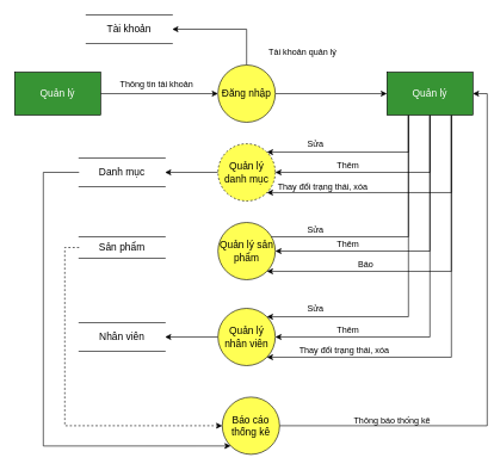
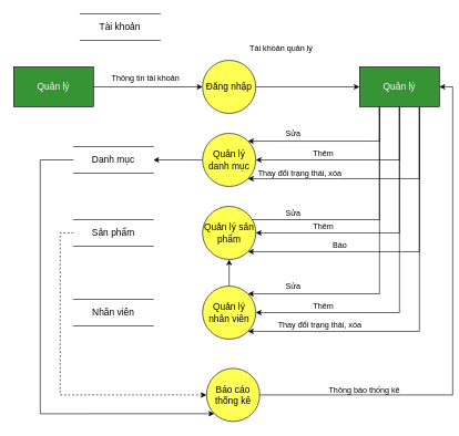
  <mxCell id="0" />
  <mxCell id="1" parent="0" />
  <mxCell id="2" style="edgeStyle=orthogonalEdgeStyle;rounded=0;orthogonalLoop=1;jettySize=auto;html=1;entryX=0;entryY=0.5;entryDx=0;entryDy=0;" edge="1" parent="1" source="3" target="6"><mxGeometry relative="1" as="geometry" /></mxCell>
  <mxCell id="3" value="Quản lý" style="rounded=0;whiteSpace=wrap;html=1;fontSize=14;fillColor=#379434;fontColor=#FFFFFF;" vertex="1" parent="1"><mxGeometry x="20" y="100" width="120" height="60" as="geometry" /></mxCell>
  <mxCell id="4" style="edgeStyle=orthogonalEdgeStyle;rounded=0;orthogonalLoop=1;jettySize=auto;html=1;" edge="1" parent="1" source="6" target="19"><mxGeometry relative="1" as="geometry" /></mxCell>
- <mxCell id="5" style="edgeStyle=orthogonalEdgeStyle;rounded=0;orthogonalLoop=1;jettySize=auto;html=1;entryX=1;entryY=0.5;entryDx=0;entryDy=0;exitX=0.5;exitY=0;exitDx=0;exitDy=0;" edge="1" parent="1" source="6" target="8"><mxGeometry relative="1" as="geometry" /></mxCell>
  <mxCell id="6" value="Đăng nhập" style="ellipse;whiteSpace=wrap;html=1;aspect=fixed;fontSize=14;fillColor=#FFFF54;" vertex="1" parent="1"><mxGeometry x="304" y="90" width="80" height="80" as="geometry" /></mxCell>
  <mxCell id="7" value="Thông tin tài khoản" style="text;html=1;align=center;verticalAlign=middle;resizable=0;points=[];;autosize=1;" vertex="1" parent="1"><mxGeometry x="158" y="107" width="120" height="20" as="geometry" /></mxCell>
  <mxCell id="8" value="Tài khoản" style="shape=partialRectangle;whiteSpace=wrap;html=1;left=0;right=0;fillColor=none;fontSize=14;" vertex="1" parent="1"><mxGeometry x="120" y="20" width="120" height="40" as="geometry" /></mxCell>
  <mxCell id="9" style="edgeStyle=orthogonalEdgeStyle;rounded=0;orthogonalLoop=1;jettySize=auto;html=1;entryX=1;entryY=0.5;entryDx=0;entryDy=0;exitX=0.5;exitY=1;exitDx=0;exitDy=0;" edge="1" parent="1" source="19" target="22"><mxGeometry relative="1" as="geometry" /></mxCell>
  <mxCell id="10" style="edgeStyle=orthogonalEdgeStyle;rounded=0;orthogonalLoop=1;jettySize=auto;html=1;entryX=1;entryY=0;entryDx=0;entryDy=0;exitX=0.25;exitY=1;exitDx=0;exitDy=0;" edge="1" parent="1" source="19" target="22"><mxGeometry relative="1" as="geometry"><Array as="points"><mxPoint x="570" y="212" /></Array></mxGeometry></mxCell>
  <mxCell id="11" style="edgeStyle=orthogonalEdgeStyle;rounded=0;orthogonalLoop=1;jettySize=auto;html=1;entryX=1;entryY=1;entryDx=0;entryDy=0;exitX=0.75;exitY=1;exitDx=0;exitDy=0;" edge="1" parent="1" source="19" target="22"><mxGeometry relative="1" as="geometry"><Array as="points"><mxPoint x="630" y="268" /></Array></mxGeometry></mxCell>
  <mxCell id="12" value="Thay đổi trạng thái, xóa" style="text;html=1;align=center;verticalAlign=middle;resizable=0;points=[];;labelBackgroundColor=#ffffff;" vertex="1" connectable="0" parent="11"><mxGeometry x="0.136" y="-7" relative="1" as="geometry"><mxPoint x="-80.5" y="-1.5" as="offset" /></mxGeometry></mxCell>
  <mxCell id="13" style="edgeStyle=orthogonalEdgeStyle;rounded=0;orthogonalLoop=1;jettySize=auto;html=1;entryX=1;entryY=0;entryDx=0;entryDy=0;exitX=0.25;exitY=1;exitDx=0;exitDy=0;" edge="1" parent="1" source="19" target="28"><mxGeometry relative="1" as="geometry"><mxPoint x="430" y="370" as="targetPoint" /><Array as="points"><mxPoint x="570" y="330" /><mxPoint x="372" y="330" /></Array></mxGeometry></mxCell>
  <mxCell id="14" style="edgeStyle=orthogonalEdgeStyle;rounded=0;orthogonalLoop=1;jettySize=auto;html=1;entryX=1;entryY=0.5;entryDx=0;entryDy=0;exitX=0.5;exitY=1;exitDx=0;exitDy=0;" edge="1" parent="1" source="19" target="28"><mxGeometry relative="1" as="geometry" /></mxCell>
  <mxCell id="15" style="edgeStyle=orthogonalEdgeStyle;rounded=0;orthogonalLoop=1;jettySize=auto;html=1;entryX=1;entryY=1;entryDx=0;entryDy=0;exitX=0.75;exitY=1;exitDx=0;exitDy=0;" edge="1" parent="1" source="19" target="28"><mxGeometry relative="1" as="geometry"><Array as="points"><mxPoint x="630" y="378" /></Array></mxGeometry></mxCell>
  <mxCell id="16" style="edgeStyle=orthogonalEdgeStyle;rounded=0;orthogonalLoop=1;jettySize=auto;html=1;entryX=1;entryY=0;entryDx=0;entryDy=0;" edge="1" parent="1" source="19" target="35"><mxGeometry relative="1" as="geometry"><Array as="points"><mxPoint x="570" y="442" /></Array></mxGeometry></mxCell>
  <mxCell id="17" style="edgeStyle=orthogonalEdgeStyle;rounded=0;orthogonalLoop=1;jettySize=auto;html=1;entryX=1;entryY=0.5;entryDx=0;entryDy=0;" edge="1" parent="1" source="19" target="35"><mxGeometry relative="1" as="geometry"><Array as="points"><mxPoint x="600" y="470" /></Array></mxGeometry></mxCell>
  <mxCell id="18" style="edgeStyle=orthogonalEdgeStyle;rounded=0;orthogonalLoop=1;jettySize=auto;html=1;entryX=1;entryY=1;entryDx=0;entryDy=0;exitX=0.75;exitY=1;exitDx=0;exitDy=0;" edge="1" parent="1" source="19" target="35"><mxGeometry relative="1" as="geometry"><Array as="points"><mxPoint x="630" y="498" /></Array></mxGeometry></mxCell>
  <mxCell id="19" value="Quản lý" style="rounded=0;whiteSpace=wrap;html=1;fontSize=14;fillColor=#379434;fontColor=#FFFFFF;" vertex="1" parent="1"><mxGeometry x="540" y="100" width="120" height="60" as="geometry" /></mxCell>
  <mxCell id="20" value="Tài khoản quản lý" style="text;html=1;align=center;verticalAlign=middle;resizable=0;points=[];;autosize=1;" vertex="1" parent="1"><mxGeometry x="367" y="62" width="110" height="20" as="geometry" /></mxCell>
  <mxCell id="21" style="edgeStyle=orthogonalEdgeStyle;rounded=0;orthogonalLoop=1;jettySize=auto;html=1;" edge="1" parent="1" source="22" target="24"><mxGeometry relative="1" as="geometry" /></mxCell>
- <mxCell id="22" value="Quản lý danh mục" style="ellipse;whiteSpace=wrap;html=1;aspect=fixed;fontSize=14;fillColor=#FFFF54;dashed=1;" vertex="1" parent="1"><mxGeometry x="304" y="200" width="80" height="80" as="geometry" /></mxCell>
+ <mxCell id="22" value="Quản lý danh mục" style="ellipse;whiteSpace=wrap;html=1;aspect=fixed;fontSize=14;fillColor=#FFFF54;" vertex="1" parent="1"><mxGeometry x="304" y="200" width="80" height="80" as="geometry" /></mxCell>
  <mxCell id="23" style="edgeStyle=orthogonalEdgeStyle;rounded=0;orthogonalLoop=1;jettySize=auto;html=1;entryX=0;entryY=1;entryDx=0;entryDy=0;exitX=0;exitY=0.5;exitDx=0;exitDy=0;" edge="1" parent="1" source="24" target="40"><mxGeometry relative="1" as="geometry"><Array as="points"><mxPoint x="60" y="240" /><mxPoint x="60" y="623" /></Array></mxGeometry></mxCell>
  <mxCell id="24" value="Danh mục" style="shape=partialRectangle;whiteSpace=wrap;html=1;left=0;right=0;fillColor=none;fontSize=14;" vertex="1" parent="1"><mxGeometry x="110" y="220" width="120" height="40" as="geometry" /></mxCell>
  <mxCell id="25" value="Thêm&amp;nbsp;" style="text;html=1;align=center;verticalAlign=middle;resizable=0;points=[];;autosize=1;" vertex="1" parent="1"><mxGeometry x="462" y="220" width="50" height="20" as="geometry" /></mxCell>
  <mxCell id="26" value="Sửa" style="text;html=1;align=center;verticalAlign=middle;resizable=0;points=[];;autosize=1;" vertex="1" parent="1"><mxGeometry x="420" y="190" width="40" height="20" as="geometry" /></mxCell>
  <mxCell id="27" value="Báo" style="text;html=1;align=center;verticalAlign=middle;resizable=0;points=[];;labelBackgroundColor=#ffffff;" vertex="1" connectable="0" parent="1"><mxGeometry x="479.833" y="369.833" as="geometry"><mxPoint x="29.5" y="-1.5" as="offset" /></mxGeometry></mxCell>
  <mxCell id="28" value="Quản lý sản phẩm" style="ellipse;whiteSpace=wrap;html=1;aspect=fixed;fontSize=14;fillColor=#FFFF54;" vertex="1" parent="1"><mxGeometry x="304" y="310" width="80" height="80" as="geometry" /></mxCell>
  <mxCell id="29" style="edgeStyle=orthogonalEdgeStyle;rounded=0;orthogonalLoop=1;jettySize=auto;html=1;entryX=0;entryY=0.5;entryDx=0;entryDy=0;exitX=0;exitY=0.5;exitDx=0;exitDy=0;dashed=1;" edge="1" parent="1" source="30" target="40"><mxGeometry relative="1" as="geometry" /></mxCell>
- <mxCell id="30" value="Sản phẩm" style="shape=partialRectangle;whiteSpace=wrap;html=1;left=0;right=0;fillColor=none;fontSize=14;" vertex="1" parent="1"><mxGeometry x="110" y="330" width="120" height="30" as="geometry" /></mxCell>
+ <mxCell id="30" value="Sản phẩm" style="shape=partialRectangle;whiteSpace=wrap;html=1;left=0;right=0;fillColor=none;fontSize=14;" vertex="1" parent="1"><mxGeometry x="110" y="330" width="120" height="40" as="geometry" /></mxCell>
  <mxCell id="31" value="Thêm&amp;nbsp;" style="text;html=1;align=center;verticalAlign=middle;resizable=0;points=[];;autosize=1;" vertex="1" parent="1"><mxGeometry x="462" y="330" width="50" height="20" as="geometry" /></mxCell>
  <mxCell id="32" value="Sửa" style="text;html=1;align=center;verticalAlign=middle;resizable=0;points=[];;autosize=1;" vertex="1" parent="1"><mxGeometry x="420" y="310" width="40" height="20" as="geometry" /></mxCell>
  <mxCell id="33" value="Thay đổi trạng thái, xóa" style="text;html=1;align=center;verticalAlign=middle;resizable=0;points=[];;labelBackgroundColor=#ffffff;" vertex="1" connectable="0" parent="1"><mxGeometry x="449.833" y="489.833" as="geometry"><mxPoint x="29.5" y="-1.5" as="offset" /></mxGeometry></mxCell>
- <mxCell id="34" style="edgeStyle=orthogonalEdgeStyle;rounded=0;orthogonalLoop=1;jettySize=auto;html=1;" edge="1" parent="1" source="35" target="36"><mxGeometry relative="1" as="geometry" /></mxCell>
+ <mxCell id="34" style="edgeStyle=orthogonalEdgeStyle;rounded=0;orthogonalLoop=1;jettySize=auto;html=1;" edge="1" parent="1" source="35" target="28"><mxGeometry relative="1" as="geometry" /></mxCell>
  <mxCell id="35" value="Quản lý nhân viên" style="ellipse;whiteSpace=wrap;html=1;aspect=fixed;fontSize=14;fillColor=#FFFF54;" vertex="1" parent="1"><mxGeometry x="304" y="430" width="80" height="80" as="geometry" /></mxCell>
  <mxCell id="36" value="Nhân viên" style="shape=partialRectangle;whiteSpace=wrap;html=1;left=0;right=0;fillColor=none;fontSize=14;" vertex="1" parent="1"><mxGeometry x="110" y="450" width="120" height="40" as="geometry" /></mxCell>
  <mxCell id="37" value="Thêm&amp;nbsp;" style="text;html=1;align=center;verticalAlign=middle;resizable=0;points=[];;autosize=1;" vertex="1" parent="1"><mxGeometry x="462" y="450" width="50" height="20" as="geometry" /></mxCell>
  <mxCell id="38" value="Sửa" style="text;html=1;align=center;verticalAlign=middle;resizable=0;points=[];;autosize=1;" vertex="1" parent="1"><mxGeometry x="420" y="420" width="40" height="20" as="geometry" /></mxCell>
  <mxCell id="39" style="edgeStyle=orthogonalEdgeStyle;rounded=0;orthogonalLoop=1;jettySize=auto;html=1;entryX=1;entryY=0.5;entryDx=0;entryDy=0;" edge="1" parent="1" source="40" target="19"><mxGeometry relative="1" as="geometry" /></mxCell>
  <mxCell id="40" value="Báo cáo thống kê" style="ellipse;whiteSpace=wrap;html=1;aspect=fixed;fontSize=14;fillColor=#FFFF54;" vertex="1" parent="1"><mxGeometry x="310" y="554" width="80" height="80" as="geometry" /></mxCell>
  <mxCell id="41" value="Thông báo thống kê" style="text;html=1;align=center;verticalAlign=middle;resizable=0;points=[];;autosize=1;" vertex="1" parent="1"><mxGeometry x="487" y="577" width="120" height="20" as="geometry" /></mxCell>
